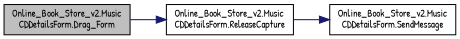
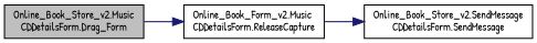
  digraph {
    fontname="Patrick Hand"
    rankdir=LR
    node [color=black fillcolor=white fontname="Patrick Hand" fontsize=10 shape=record style=filled]
    edge [color=midnightblue fontname="Patrick Hand" fontsize=10 labelfontname=Helvetica labelfontsize=10 style=solid]
    n1 [fillcolor=grey75 fontcolor=black height=0.2 label="Online_Book_Store_v2.Music\lCDDetailsForm.Drag_Form" width=0.4]
-   n2 [height=0.2 label="Online_Book_Store_v2.Music\lCDDetailsForm.ReleaseCapture" width=0.4]
-   n3 [height=0.2 label="Online_Book_Store_v2.Music\lCDDetailsForm.SendMessage" width=0.4]
+   n2 [height=0.2 label="Online_Book_Form_v2.Music\lCDDetailsForm.ReleaseCapture" width=0.4]
+   n3 [height=0.2 label="Online_Book_Store_v2.SendMessage\lCDDetailsForm.SendMessage" width=0.4]
    n1 -> n2
    n2 -> n3
  }
